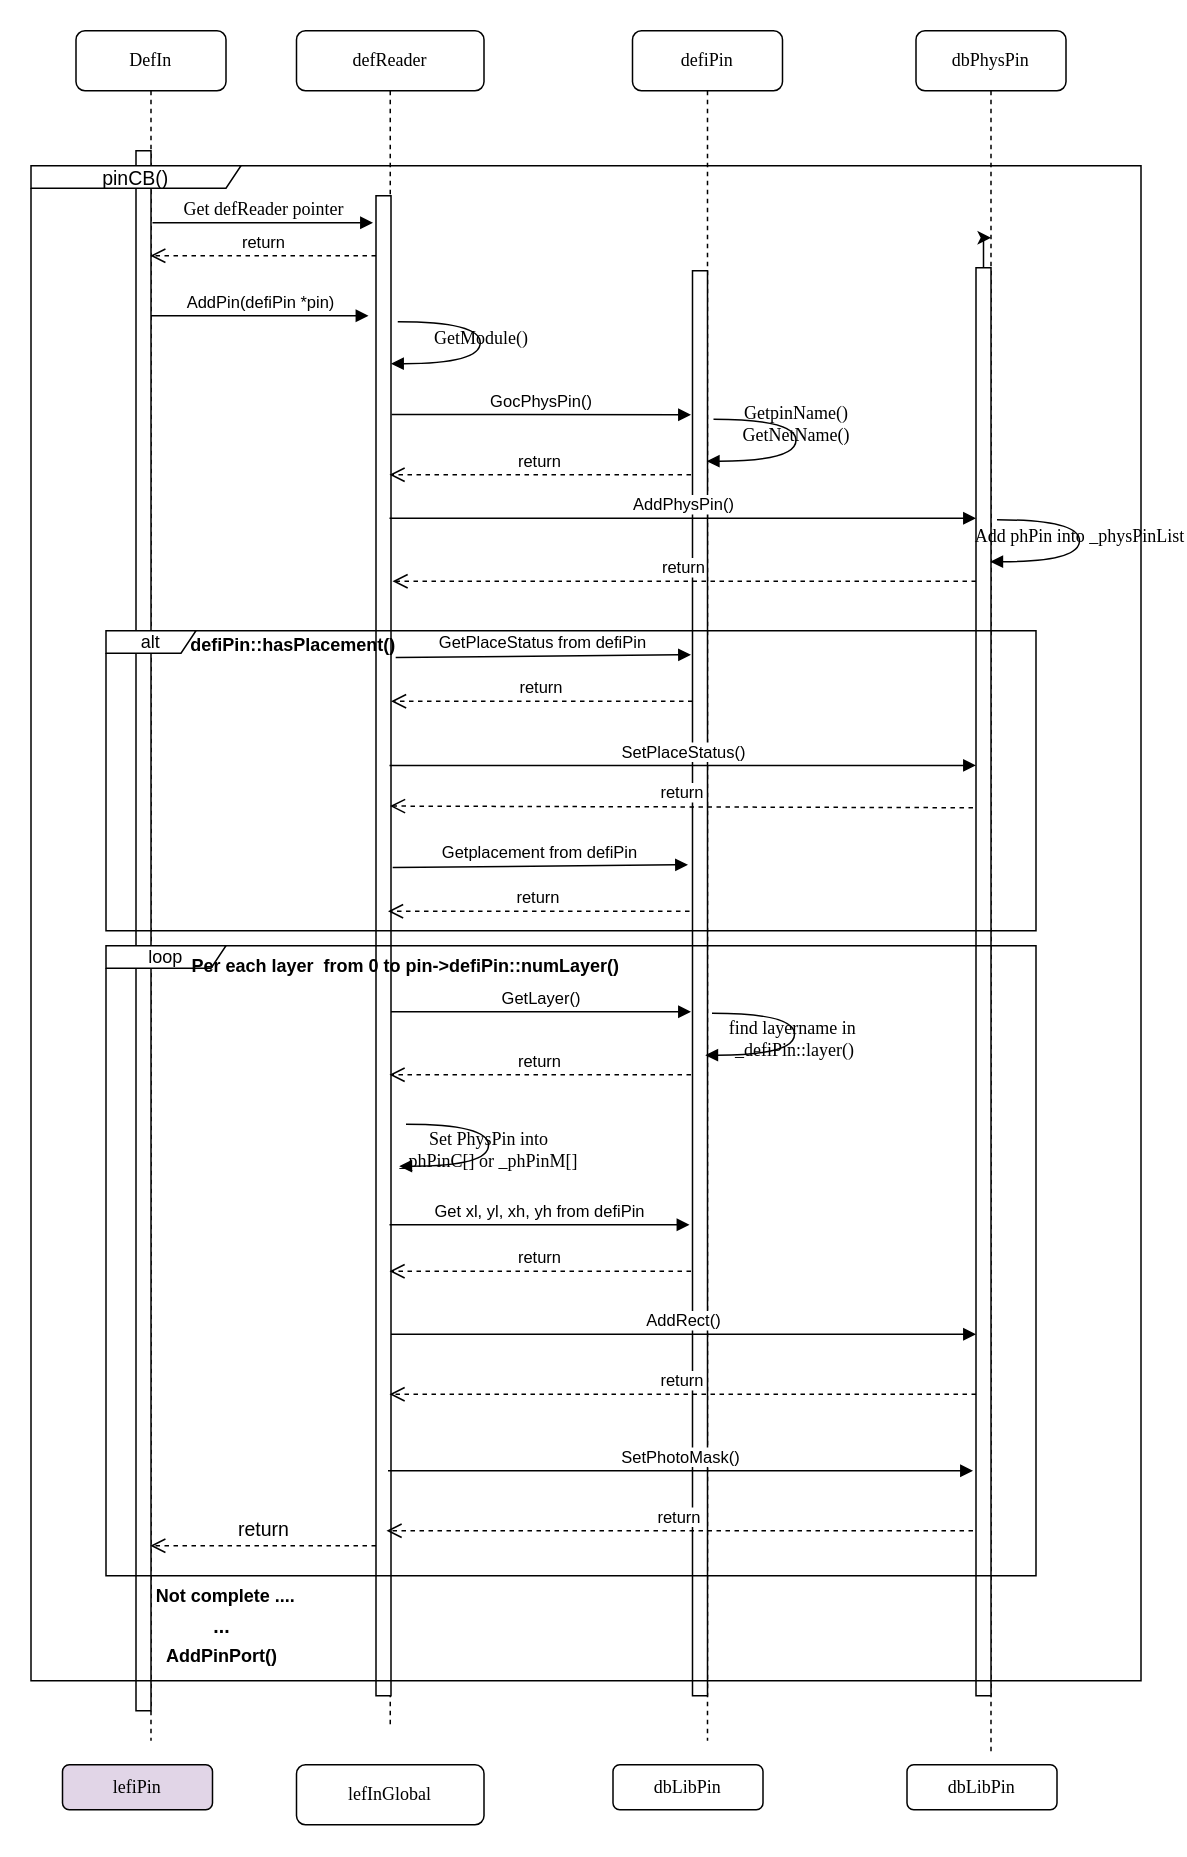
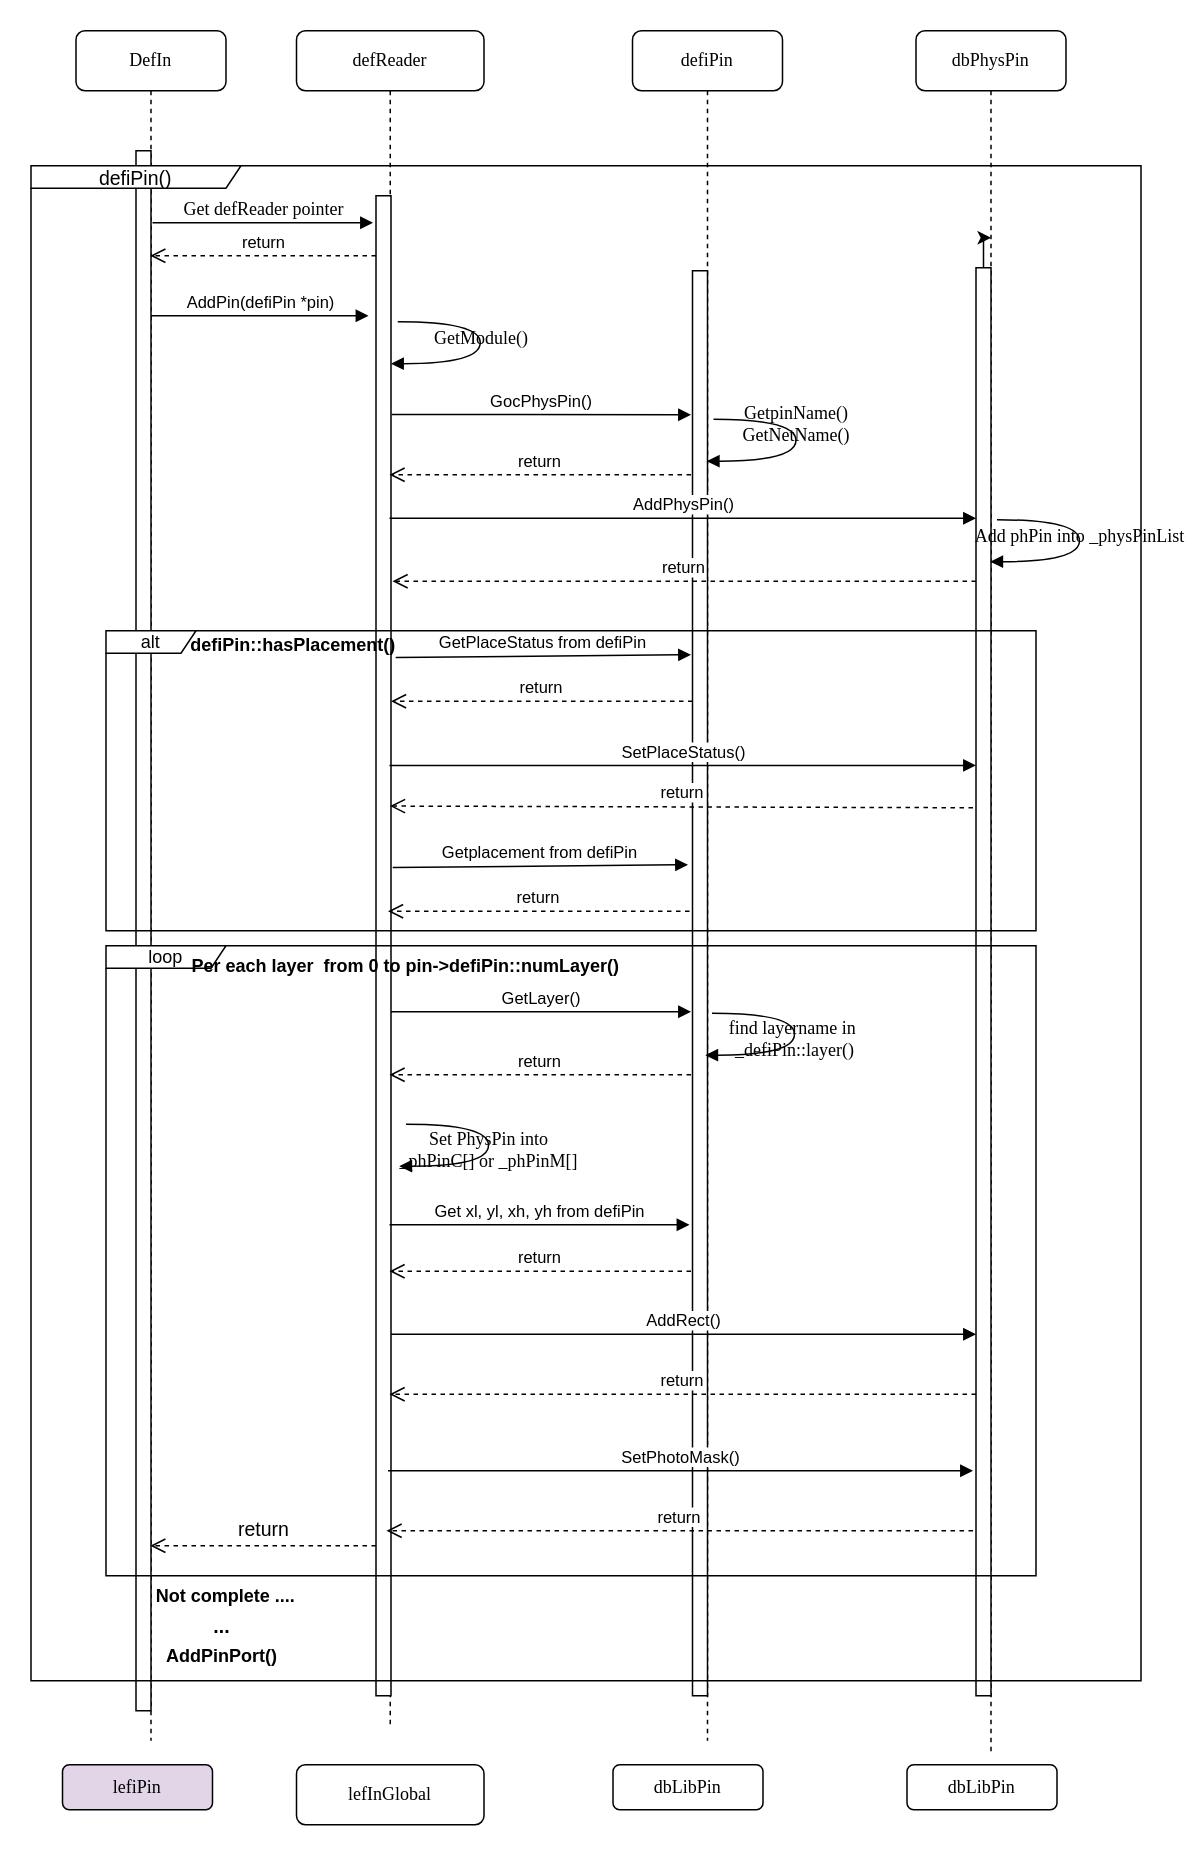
  <mxCell id="0" />
  <mxCell id="1" parent="0" />
  <mxCell id="2" value="DefIn" style="shape=umlLifeline;perimeter=lifelinePerimeter;whiteSpace=wrap;html=1;container=1;collapsible=0;recursiveResize=0;outlineConnect=0;rounded=1;shadow=0;comic=0;labelBackgroundColor=none;strokeWidth=1;fontFamily=Verdana;fontSize=12;align=center;" parent="1" vertex="1"><mxGeometry x="50" y="20" width="100" height="1140" as="geometry" /></mxCell>
  <mxCell id="3" value="" style="html=1;points=[];perimeter=orthogonalPerimeter;rounded=0;shadow=0;comic=0;labelBackgroundColor=none;strokeWidth=1;fontFamily=Verdana;fontSize=12;align=center;" parent="2" vertex="1"><mxGeometry x="40" y="80" width="10" height="1040" as="geometry" /></mxCell>
  <mxCell id="4" value="defReader" style="shape=umlLifeline;perimeter=lifelinePerimeter;whiteSpace=wrap;html=1;container=1;collapsible=0;recursiveResize=0;outlineConnect=0;rounded=1;shadow=0;comic=0;labelBackgroundColor=none;strokeWidth=1;fontFamily=Verdana;fontSize=12;align=center;" parent="1" vertex="1"><mxGeometry x="197" y="20" width="125" height="1130" as="geometry" /></mxCell>
  <mxCell id="5" value="" style="html=1;points=[];perimeter=orthogonalPerimeter;rounded=0;shadow=0;comic=0;labelBackgroundColor=none;strokeWidth=1;fontFamily=Verdana;fontSize=12;align=center;" parent="4" vertex="1"><mxGeometry x="53" y="110" width="10" height="1000" as="geometry" /></mxCell>
  <mxCell id="6" value="defiPin" style="shape=umlLifeline;perimeter=lifelinePerimeter;whiteSpace=wrap;html=1;container=1;collapsible=0;recursiveResize=0;outlineConnect=0;rounded=1;shadow=0;comic=0;labelBackgroundColor=none;strokeWidth=1;fontFamily=Verdana;fontSize=12;align=center;" parent="1" vertex="1"><mxGeometry x="421" y="20" width="100" height="1140" as="geometry" /></mxCell>
  <mxCell id="7" value="" style="html=1;points=[];perimeter=orthogonalPerimeter;rounded=0;shadow=0;comic=0;labelBackgroundColor=none;strokeWidth=1;fontFamily=Verdana;fontSize=12;align=center;" parent="1" vertex="1"><mxGeometry x="461" y="180" width="10" height="950" as="geometry" /></mxCell>
  <mxCell id="8" value="Get defReader pointer" style="html=1;verticalAlign=bottom;endArrow=block;entryX=0;entryY=0;labelBackgroundColor=none;fontFamily=Verdana;fontSize=12;edgeStyle=elbowEdgeStyle;elbow=vertical;" parent="1" edge="1"><mxGeometry relative="1" as="geometry"><mxPoint x="101" y="148" as="sourcePoint" /><mxPoint x="248" y="148" as="targetPoint" /><Array as="points"><mxPoint x="221" y="148" /><mxPoint x="191" y="131" /></Array></mxGeometry></mxCell>
  <mxCell id="9" value="&lt;span style=&quot;font-family: &amp;#34;verdana&amp;#34;&quot;&gt;lefiPin&lt;/span&gt;" style="rounded=1;whiteSpace=wrap;html=1;fillColor=#e1d5e7;" parent="1" vertex="1"><mxGeometry x="41" y="1176" width="100" height="30" as="geometry" /></mxCell>
  <mxCell id="10" value="&lt;span style=&quot;font-family: &amp;#34;verdana&amp;#34;&quot;&gt;dbLibPin&lt;/span&gt;" style="rounded=1;whiteSpace=wrap;html=1;" parent="1" vertex="1"><mxGeometry x="408" y="1176" width="100" height="30" as="geometry" /></mxCell>
  <mxCell id="11" value="return" style="html=1;verticalAlign=bottom;endArrow=open;dashed=1;endSize=8;" parent="1" edge="1"><mxGeometry relative="1" as="geometry"><mxPoint x="460" y="316" as="sourcePoint" /><mxPoint x="259" y="316" as="targetPoint" /><Array as="points"><mxPoint x="420" y="316" /></Array></mxGeometry></mxCell>
  <mxCell id="12" value="&lt;span style=&quot;font-family: &amp;#34;verdana&amp;#34;&quot;&gt;lefInGlobal&lt;/span&gt;" style="rounded=1;whiteSpace=wrap;html=1;" parent="1" vertex="1"><mxGeometry x="197" y="1176" width="125" height="40" as="geometry" /></mxCell>
  <mxCell id="13" value="GetModule()" style="html=1;verticalAlign=bottom;endArrow=block;labelBackgroundColor=none;fontFamily=Verdana;fontSize=12;elbow=vertical;edgeStyle=orthogonalEdgeStyle;curved=1;exitX=1.038;exitY=0.345;exitPerimeter=0;" parent="1" edge="1"><mxGeometry x="0.053" relative="1" as="geometry"><mxPoint x="264.5" y="214" as="sourcePoint" /><mxPoint x="260" y="241.92" as="targetPoint" /><Array as="points"><mxPoint x="319.5" y="213.92" /><mxPoint x="319.5" y="241.92" /></Array><mxPoint as="offset" /></mxGeometry></mxCell>
  <mxCell id="14" value="dbPhysPin" style="shape=umlLifeline;perimeter=lifelinePerimeter;whiteSpace=wrap;html=1;container=1;collapsible=0;recursiveResize=0;outlineConnect=0;rounded=1;shadow=0;comic=0;labelBackgroundColor=none;strokeWidth=1;fontFamily=Verdana;fontSize=12;align=center;" parent="1" vertex="1"><mxGeometry x="610" y="20" width="100" height="1150" as="geometry" /></mxCell>
  <mxCell id="15" value="return" style="html=1;verticalAlign=bottom;endArrow=open;dashed=1;endSize=8;" edge="1" parent="1" target="2"><mxGeometry relative="1" as="geometry"><mxPoint x="250" y="170" as="sourcePoint" /><mxPoint x="170" y="170" as="targetPoint" /></mxGeometry></mxCell>
  <mxCell id="16" value="AddPin(defiPin *pin)" style="html=1;verticalAlign=bottom;endArrow=block;" edge="1" parent="1"><mxGeometry width="80" relative="1" as="geometry"><mxPoint x="100" y="210" as="sourcePoint" /><mxPoint x="245" y="210" as="targetPoint" /></mxGeometry></mxCell>
  <mxCell id="17" style="edgeStyle=orthogonalEdgeStyle;rounded=0;orthogonalLoop=1;jettySize=auto;html=1;" edge="1" parent="1" source="18" target="14"><mxGeometry relative="1" as="geometry" /></mxCell>
  <mxCell id="18" value="" style="html=1;points=[];perimeter=orthogonalPerimeter;rounded=0;shadow=0;comic=0;labelBackgroundColor=none;strokeWidth=1;fontFamily=Verdana;fontSize=12;align=center;" vertex="1" parent="1"><mxGeometry x="650" y="178" width="10" height="952" as="geometry" /></mxCell>
  <mxCell id="19" value="GocPhysPin()" style="html=1;verticalAlign=bottom;endArrow=block;exitX=1.044;exitY=0.184;exitDx=0;exitDy=0;exitPerimeter=0;" edge="1" parent="1"><mxGeometry width="80" relative="1" as="geometry"><mxPoint x="260.44" y="275.84" as="sourcePoint" /><mxPoint x="460" y="276" as="targetPoint" /></mxGeometry></mxCell>
  <mxCell id="20" value="GetpinName()&lt;br&gt;GetNetName()" style="html=1;verticalAlign=bottom;endArrow=block;labelBackgroundColor=none;fontFamily=Verdana;fontSize=12;elbow=vertical;edgeStyle=orthogonalEdgeStyle;curved=1;exitX=1.038;exitY=0.345;exitPerimeter=0;" edge="1" parent="1"><mxGeometry x="0.053" relative="1" as="geometry"><mxPoint x="475" y="279" as="sourcePoint" /><mxPoint x="470.5" y="306.92" as="targetPoint" /><Array as="points"><mxPoint x="530" y="278.92" /><mxPoint x="530" y="306.92" /></Array><mxPoint as="offset" /></mxGeometry></mxCell>
  <mxCell id="21" value="AddPhysPin()" style="html=1;verticalAlign=bottom;endArrow=block;" edge="1" parent="1"><mxGeometry width="80" relative="1" as="geometry"><mxPoint x="259" y="345" as="sourcePoint" /><mxPoint x="650" y="345" as="targetPoint" /></mxGeometry></mxCell>
  <mxCell id="22" value="Add phPin into _physPinList" style="html=1;verticalAlign=bottom;endArrow=block;labelBackgroundColor=none;fontFamily=Verdana;fontSize=12;elbow=vertical;edgeStyle=orthogonalEdgeStyle;curved=1;exitX=1.038;exitY=0.345;exitPerimeter=0;" edge="1" parent="1"><mxGeometry x="0.053" relative="1" as="geometry"><mxPoint x="664" y="346" as="sourcePoint" /><mxPoint x="659.5" y="373.92" as="targetPoint" /><Array as="points"><mxPoint x="719" y="345.92" /><mxPoint x="719" y="373.92" /></Array><mxPoint as="offset" /></mxGeometry></mxCell>
  <mxCell id="23" value="return" style="html=1;verticalAlign=bottom;endArrow=open;dashed=1;endSize=8;" edge="1" parent="1"><mxGeometry relative="1" as="geometry"><mxPoint x="650" y="387" as="sourcePoint" /><mxPoint x="261" y="387" as="targetPoint" /></mxGeometry></mxCell>
  <mxCell id="24" value="SetPlaceStatus()" style="html=1;verticalAlign=bottom;endArrow=block;entryX=0;entryY=0.356;entryDx=0;entryDy=0;entryPerimeter=0;" edge="1" parent="1"><mxGeometry width="80" relative="1" as="geometry"><mxPoint x="259" y="509.76" as="sourcePoint" /><mxPoint x="650" y="509.76" as="targetPoint" /></mxGeometry></mxCell>
  <mxCell id="25" value="return" style="html=1;verticalAlign=bottom;endArrow=open;dashed=1;endSize=8;entryX=1.133;entryY=0.338;entryDx=0;entryDy=0;entryPerimeter=0;" edge="1" parent="1"><mxGeometry relative="1" as="geometry"><mxPoint x="648" y="538" as="sourcePoint" /><mxPoint x="259.33" y="536.88" as="targetPoint" /></mxGeometry></mxCell>
  <mxCell id="26" value="GetPlaceStatus from defiPin" style="html=1;verticalAlign=bottom;endArrow=block;exitX=1.311;exitY=0.384;exitDx=0;exitDy=0;exitPerimeter=0;" edge="1" parent="1"><mxGeometry width="80" relative="1" as="geometry"><mxPoint x="263.11" y="437.84" as="sourcePoint" /><mxPoint x="460" y="436" as="targetPoint" /></mxGeometry></mxCell>
  <mxCell id="27" value="return" style="html=1;verticalAlign=bottom;endArrow=open;dashed=1;endSize=8;" edge="1" parent="1"><mxGeometry relative="1" as="geometry"><mxPoint x="461" y="467" as="sourcePoint" /><mxPoint x="260" y="467" as="targetPoint" /></mxGeometry></mxCell>
  <mxCell id="28" value="Getplacement from defiPin" style="html=1;verticalAlign=bottom;endArrow=block;exitX=1.311;exitY=0.384;exitDx=0;exitDy=0;exitPerimeter=0;" edge="1" parent="1"><mxGeometry width="80" relative="1" as="geometry"><mxPoint x="261.11" y="577.84" as="sourcePoint" /><mxPoint x="458" y="576" as="targetPoint" /></mxGeometry></mxCell>
  <mxCell id="29" value="return" style="html=1;verticalAlign=bottom;endArrow=open;dashed=1;endSize=8;" edge="1" parent="1"><mxGeometry relative="1" as="geometry"><mxPoint x="459" y="607" as="sourcePoint" /><mxPoint x="258" y="607" as="targetPoint" /></mxGeometry></mxCell>
  <mxCell id="30" value="GetLayer()" style="html=1;verticalAlign=bottom;endArrow=block;" edge="1" parent="1"><mxGeometry width="80" relative="1" as="geometry"><mxPoint x="260" y="674" as="sourcePoint" /><mxPoint x="460" y="674" as="targetPoint" /></mxGeometry></mxCell>
  <mxCell id="31" value="find layername in&amp;nbsp;&lt;br&gt;_defiPin::layer()" style="html=1;verticalAlign=bottom;endArrow=block;labelBackgroundColor=none;fontFamily=Verdana;fontSize=12;elbow=vertical;edgeStyle=orthogonalEdgeStyle;curved=1;exitX=1.038;exitY=0.345;exitPerimeter=0;" edge="1" parent="1"><mxGeometry x="0.164" y="6" relative="1" as="geometry"><mxPoint x="474" y="675" as="sourcePoint" /><mxPoint x="469.5" y="702.92" as="targetPoint" /><Array as="points"><mxPoint x="529" y="674.92" /><mxPoint x="529" y="702.92" /></Array><mxPoint as="offset" /></mxGeometry></mxCell>
  <mxCell id="32" value="return" style="html=1;verticalAlign=bottom;endArrow=open;dashed=1;endSize=8;" edge="1" parent="1"><mxGeometry relative="1" as="geometry"><mxPoint x="460" y="716" as="sourcePoint" /><mxPoint x="259" y="716" as="targetPoint" /></mxGeometry></mxCell>
  <mxCell id="33" value="Set PhysPin into&lt;br&gt;_phPinC[] or _phPinM[]" style="html=1;verticalAlign=bottom;endArrow=block;labelBackgroundColor=none;fontFamily=Verdana;fontSize=12;elbow=vertical;edgeStyle=orthogonalEdgeStyle;curved=1;exitX=1.038;exitY=0.345;exitPerimeter=0;" edge="1" parent="1"><mxGeometry x="0.164" y="6" relative="1" as="geometry"><mxPoint x="270" y="749" as="sourcePoint" /><mxPoint x="265.5" y="776.92" as="targetPoint" /><Array as="points"><mxPoint x="325" y="748.92" /><mxPoint x="325" y="776.92" /></Array><mxPoint as="offset" /></mxGeometry></mxCell>
  <mxCell id="34" value="Get xl, yl, xh, yh from defiPin" style="html=1;verticalAlign=bottom;endArrow=block;" edge="1" parent="1"><mxGeometry width="80" relative="1" as="geometry"><mxPoint x="259" y="816" as="sourcePoint" /><mxPoint x="459" y="816" as="targetPoint" /></mxGeometry></mxCell>
  <mxCell id="35" value="return" style="html=1;verticalAlign=bottom;endArrow=open;dashed=1;endSize=8;" edge="1" parent="1"><mxGeometry relative="1" as="geometry"><mxPoint x="460" y="847" as="sourcePoint" /><mxPoint x="259" y="847" as="targetPoint" /></mxGeometry></mxCell>
  <mxCell id="36" value="AddRect()" style="html=1;verticalAlign=bottom;endArrow=block;" edge="1" parent="1"><mxGeometry width="80" relative="1" as="geometry"><mxPoint x="260" y="889" as="sourcePoint" /><mxPoint x="650" y="889" as="targetPoint" /></mxGeometry></mxCell>
  <mxCell id="37" value="return" style="html=1;verticalAlign=bottom;endArrow=open;dashed=1;endSize=8;" edge="1" parent="1"><mxGeometry relative="1" as="geometry"><mxPoint x="650" y="929" as="sourcePoint" /><mxPoint x="259" y="929" as="targetPoint" /></mxGeometry></mxCell>
  <mxCell id="38" value="SetPhotoMask()" style="html=1;verticalAlign=bottom;endArrow=block;" edge="1" parent="1"><mxGeometry width="80" relative="1" as="geometry"><mxPoint x="258" y="980" as="sourcePoint" /><mxPoint x="648" y="980" as="targetPoint" /></mxGeometry></mxCell>
  <mxCell id="39" value="return" style="html=1;verticalAlign=bottom;endArrow=open;dashed=1;endSize=8;" edge="1" parent="1"><mxGeometry relative="1" as="geometry"><mxPoint x="648" y="1020" as="sourcePoint" /><mxPoint x="257" y="1020" as="targetPoint" /></mxGeometry></mxCell>
  <mxCell id="40" value="&lt;span style=&quot;font-family: &amp;#34;verdana&amp;#34;&quot;&gt;dbLibPin&lt;/span&gt;" style="rounded=1;whiteSpace=wrap;html=1;" vertex="1" parent="1"><mxGeometry x="604" y="1176" width="100" height="30" as="geometry" /></mxCell>
  <mxCell id="41" value="loop" style="shape=umlFrame;whiteSpace=wrap;html=1;width=80;height=15;" vertex="1" parent="1"><mxGeometry x="70" y="630" width="620" height="420" as="geometry" /></mxCell>
  <mxCell id="42" value="Per each layer  from 0 to pin-&gt;defiPin::numLayer()" style="text;align=center;fontStyle=1;verticalAlign=middle;spacingLeft=3;spacingRight=3;strokeColor=none;rotatable=0;points=[[0,0.5],[1,0.5]];portConstraint=eastwest;" vertex="1" parent="1"><mxGeometry x="230" y="630" width="80" height="26" as="geometry" /></mxCell>
  <mxCell id="43" value="alt" style="shape=umlFrame;whiteSpace=wrap;html=1;width=60;height=15;" vertex="1" parent="1"><mxGeometry x="70" y="420" width="620" height="200" as="geometry" /></mxCell>
  <mxCell id="44" value="defiPin::hasPlacement()" style="text;align=center;fontStyle=1;verticalAlign=middle;spacingLeft=3;spacingRight=3;strokeColor=none;rotatable=0;points=[[0,0.5],[1,0.5]];portConstraint=eastwest;" vertex="1" parent="1"><mxGeometry x="155" y="416" width="80" height="26" as="geometry" /></mxCell>
  <mxCell id="45" value="Not complete ...." style="text;align=center;fontStyle=1;verticalAlign=middle;spacingLeft=3;spacingRight=3;strokeColor=none;rotatable=0;points=[[0,0.5],[1,0.5]];portConstraint=eastwest;" vertex="1" parent="1"><mxGeometry x="110" y="1050" width="80" height="26" as="geometry" /></mxCell>
  <mxCell id="46" value="AddPinPort()" style="text;align=center;fontStyle=1;verticalAlign=middle;spacingLeft=3;spacingRight=3;strokeColor=none;rotatable=0;points=[[0,0.5],[1,0.5]];portConstraint=eastwest;" vertex="1" parent="1"><mxGeometry x="110" y="1090" width="75" height="26" as="geometry" /></mxCell>
  <mxCell id="47" value="..." style="text;align=center;fontStyle=1;verticalAlign=middle;spacingLeft=3;spacingRight=3;strokeColor=none;rotatable=0;points=[[0,0.5],[1,0.5]];portConstraint=eastwest;fontSize=13;" vertex="1" parent="1"><mxGeometry x="107.5" y="1070" width="80" height="26" as="geometry" /></mxCell>
- <mxCell id="48" value="pinCB()" style="shape=umlFrame;whiteSpace=wrap;html=1;fontSize=13;width=140;height=15;" vertex="1" parent="1"><mxGeometry x="20" y="110" width="740" height="1010" as="geometry" /></mxCell>
+ <mxCell id="48" value="defiPin()" style="shape=umlFrame;whiteSpace=wrap;html=1;fontSize=13;width=140;height=15;" vertex="1" parent="1"><mxGeometry x="20" y="110" width="740" height="1010" as="geometry" /></mxCell>
  <mxCell id="49" value="return" style="html=1;verticalAlign=bottom;endArrow=open;dashed=1;endSize=8;fontSize=13;" edge="1" parent="1" target="2"><mxGeometry relative="1" as="geometry"><mxPoint x="250" y="1030" as="sourcePoint" /><mxPoint x="170" y="1030" as="targetPoint" /></mxGeometry></mxCell>
